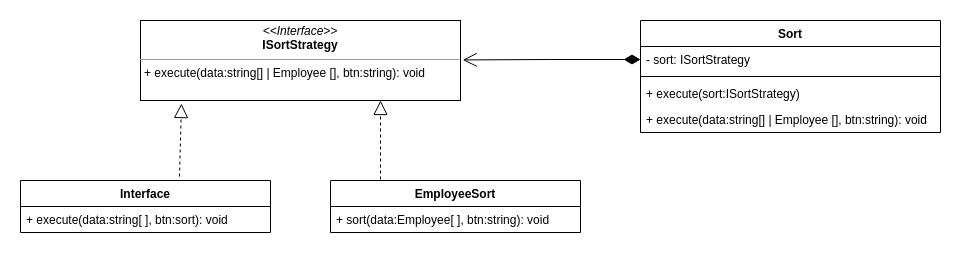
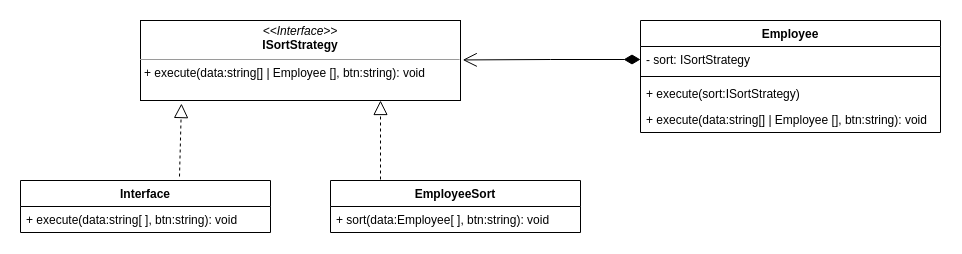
  <mxCell id="0" />
  <mxCell id="1" parent="0" />
- <mxCell id="2" value="Sort" style="swimlane;fontStyle=1;align=center;verticalAlign=top;childLayout=stackLayout;horizontal=1;startSize=26;horizontalStack=0;resizeParent=1;resizeParentMax=0;resizeLast=0;collapsible=1;marginBottom=0;" vertex="1" parent="1"><mxGeometry x="640" y="20" width="300" height="112" as="geometry" /></mxCell>
+ <mxCell id="2" value="Employee" style="swimlane;fontStyle=1;align=center;verticalAlign=top;childLayout=stackLayout;horizontal=1;startSize=26;horizontalStack=0;resizeParent=1;resizeParentMax=0;resizeLast=0;collapsible=1;marginBottom=0;" vertex="1" parent="1"><mxGeometry x="640" y="20" width="300" height="112" as="geometry" /></mxCell>
  <mxCell id="3" value="- sort: ISortStrategy" style="text;strokeColor=none;fillColor=none;align=left;verticalAlign=top;spacingLeft=4;spacingRight=4;overflow=hidden;rotatable=0;points=[[0,0.5],[1,0.5]];portConstraint=eastwest;" vertex="1" parent="2"><mxGeometry y="26" width="300" height="26" as="geometry" /></mxCell>
  <mxCell id="4" value="" style="line;strokeWidth=1;fillColor=none;align=left;verticalAlign=middle;spacingTop=-1;spacingLeft=3;spacingRight=3;rotatable=0;labelPosition=right;points=[];portConstraint=eastwest;strokeColor=inherit;" vertex="1" parent="2"><mxGeometry y="52" width="300" height="8" as="geometry" /></mxCell>
  <mxCell id="5" value="+ execute(sort:ISortStrategy)" style="text;strokeColor=none;fillColor=none;align=left;verticalAlign=top;spacingLeft=4;spacingRight=4;overflow=hidden;rotatable=0;points=[[0,0.5],[1,0.5]];portConstraint=eastwest;" vertex="1" parent="2"><mxGeometry y="60" width="300" height="26" as="geometry" /></mxCell>
  <mxCell id="6" value="+ execute(data:string[] | Employee [], btn:string): void" style="text;strokeColor=none;fillColor=none;align=left;verticalAlign=top;spacingLeft=4;spacingRight=4;overflow=hidden;rotatable=0;points=[[0,0.5],[1,0.5]];portConstraint=eastwest;" vertex="1" parent="2"><mxGeometry y="86" width="300" height="26" as="geometry" /></mxCell>
  <mxCell id="7" value="&lt;p style=&quot;margin:0px;margin-top:4px;text-align:center;&quot;&gt;&lt;i&gt;&amp;lt;&amp;lt;Interface&amp;gt;&amp;gt;&lt;/i&gt;&lt;br&gt;&lt;b&gt;ISortStrategy&lt;/b&gt;&lt;/p&gt;&lt;hr size=&quot;1&quot;&gt;&lt;p style=&quot;margin:0px;margin-left:4px;&quot;&gt;+ execute(data:string[] | Employee [], btn:string): void&lt;br&gt;&lt;/p&gt;" style="verticalAlign=top;align=left;overflow=fill;fontSize=12;fontFamily=Helvetica;html=1;" vertex="1" parent="1"><mxGeometry x="140" y="20" width="320" height="80" as="geometry" /></mxCell>
  <mxCell id="8" value="Interface" style="swimlane;fontStyle=1;align=center;verticalAlign=top;childLayout=stackLayout;horizontal=1;startSize=26;horizontalStack=0;resizeParent=1;resizeParentMax=0;resizeLast=0;collapsible=1;marginBottom=0;" vertex="1" parent="1"><mxGeometry x="20" y="180" width="250" height="52" as="geometry" /></mxCell>
- <mxCell id="9" value="+ execute(data:string[ ], btn:sort): void" style="text;strokeColor=none;fillColor=none;align=left;verticalAlign=top;spacingLeft=4;spacingRight=4;overflow=hidden;rotatable=0;points=[[0,0.5],[1,0.5]];portConstraint=eastwest;" vertex="1" parent="8"><mxGeometry y="26" width="250" height="26" as="geometry" /></mxCell>
+ <mxCell id="9" value="+ execute(data:string[ ], btn:string): void" style="text;strokeColor=none;fillColor=none;align=left;verticalAlign=top;spacingLeft=4;spacingRight=4;overflow=hidden;rotatable=0;points=[[0,0.5],[1,0.5]];portConstraint=eastwest;" vertex="1" parent="8"><mxGeometry y="26" width="250" height="26" as="geometry" /></mxCell>
  <mxCell id="10" value="EmployeeSort" style="swimlane;fontStyle=1;align=center;verticalAlign=top;childLayout=stackLayout;horizontal=1;startSize=26;horizontalStack=0;resizeParent=1;resizeParentMax=0;resizeLast=0;collapsible=1;marginBottom=0;" vertex="1" parent="1"><mxGeometry x="330" y="180" width="250" height="52" as="geometry" /></mxCell>
  <mxCell id="11" value="+ sort(data:Employee[ ], btn:string): void" style="text;strokeColor=none;fillColor=none;align=left;verticalAlign=top;spacingLeft=4;spacingRight=4;overflow=hidden;rotatable=0;points=[[0,0.5],[1,0.5]];portConstraint=eastwest;" vertex="1" parent="10"><mxGeometry y="26" width="250" height="26" as="geometry" /></mxCell>
  <mxCell id="12" value="" style="endArrow=block;dashed=1;endFill=0;endSize=12;html=1;rounded=0;entryX=0.128;entryY=1.038;entryDx=0;entryDy=0;entryPerimeter=0;exitX=0.636;exitY=-0.077;exitDx=0;exitDy=0;exitPerimeter=0;" edge="1" parent="1" source="8" target="7"><mxGeometry width="160" relative="1" as="geometry"><mxPoint x="110" y="132" as="sourcePoint" /><mxPoint x="270" y="132" as="targetPoint" /></mxGeometry></mxCell>
  <mxCell id="13" value="" style="endArrow=block;dashed=1;endFill=0;endSize=12;html=1;rounded=0;entryX=0.75;entryY=1;entryDx=0;entryDy=0;exitX=0.2;exitY=-0.019;exitDx=0;exitDy=0;exitPerimeter=0;" edge="1" parent="1" source="10" target="7"><mxGeometry width="160" relative="1" as="geometry"><mxPoint x="300" y="190" as="sourcePoint" /><mxPoint x="460" y="190" as="targetPoint" /></mxGeometry></mxCell>
  <mxCell id="14" value="" style="endArrow=open;html=1;endSize=12;startArrow=diamondThin;startSize=14;startFill=1;edgeStyle=orthogonalEdgeStyle;align=left;verticalAlign=bottom;rounded=0;exitX=0;exitY=0.5;exitDx=0;exitDy=0;entryX=1.007;entryY=0.493;entryDx=0;entryDy=0;entryPerimeter=0;" edge="1" parent="1" source="3" target="7"><mxGeometry x="-1" y="3" relative="1" as="geometry"><mxPoint x="490" y="90" as="sourcePoint" /><mxPoint x="530" y="20" as="targetPoint" /></mxGeometry></mxCell>
